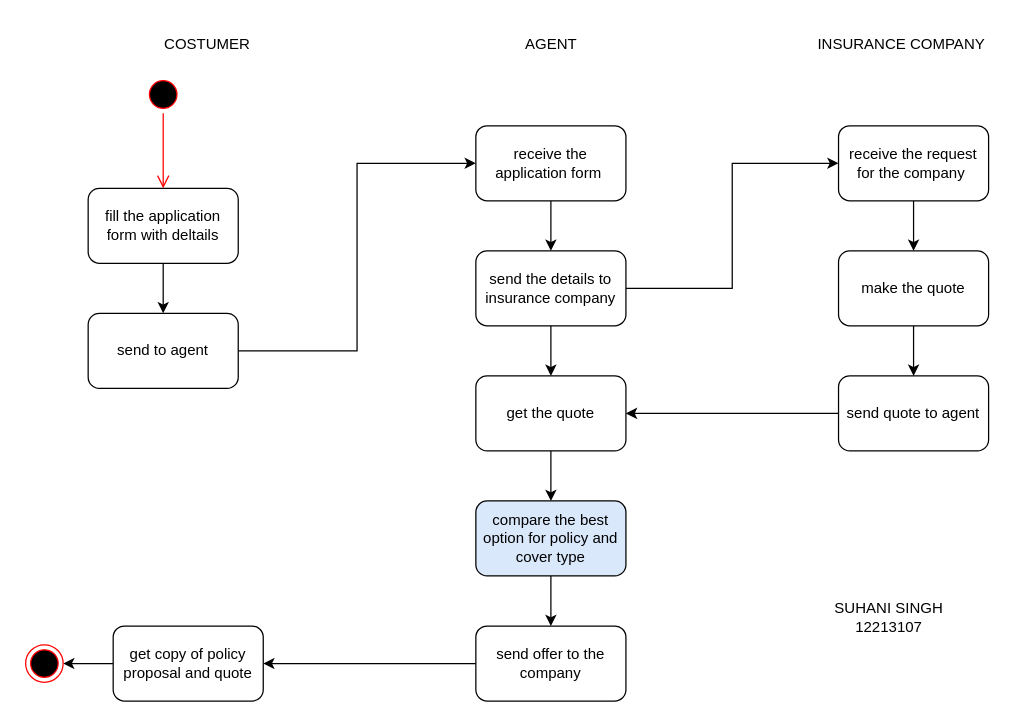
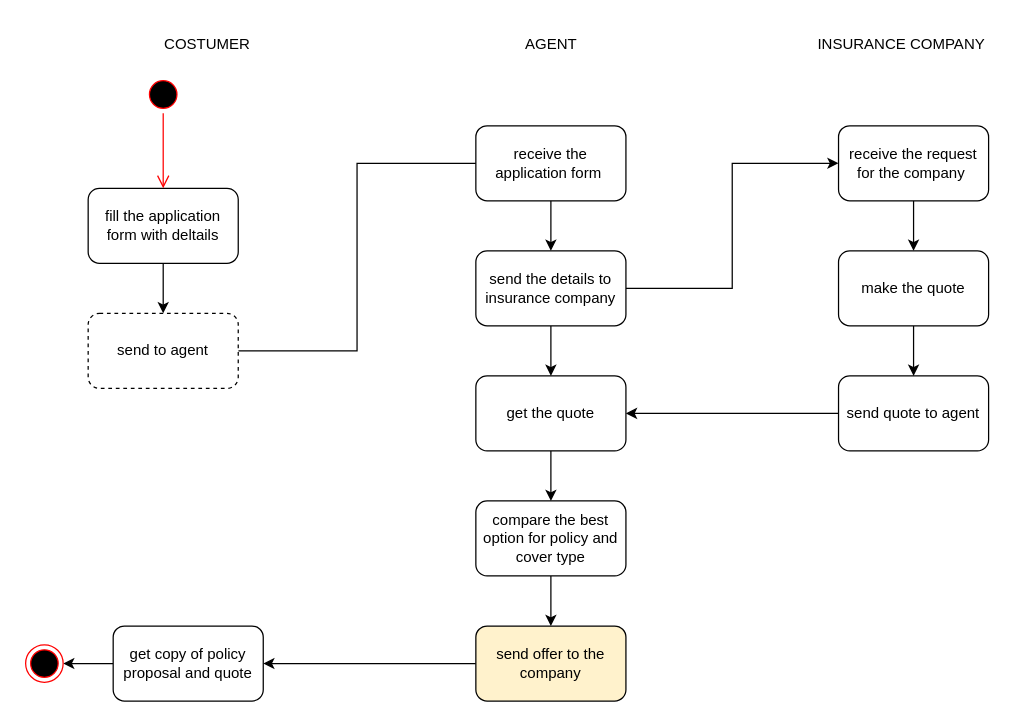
  <mxCell id="0" />
  <mxCell id="1" parent="0" />
  <mxCell id="2" style="edgeStyle=orthogonalEdgeStyle;rounded=0;orthogonalLoop=1;jettySize=auto;html=1;exitX=0.5;exitY=1;exitDx=0;exitDy=0;entryX=0.5;entryY=0;entryDx=0;entryDy=0;" edge="1" parent="1" source="3" target="14"><mxGeometry relative="1" as="geometry" /></mxCell>
  <mxCell id="3" value="fill the application form with deltails" style="rounded=1;whiteSpace=wrap;html=1;" vertex="1" parent="1"><mxGeometry x="70" y="150" width="120" height="60" as="geometry" /></mxCell>
  <mxCell id="4" style="edgeStyle=orthogonalEdgeStyle;rounded=0;orthogonalLoop=1;jettySize=auto;html=1;exitX=0.5;exitY=1;exitDx=0;exitDy=0;entryX=0.5;entryY=0;entryDx=0;entryDy=0;" edge="1" parent="1" source="5" target="24"><mxGeometry relative="1" as="geometry" /></mxCell>
  <mxCell id="5" value="get the quote" style="rounded=1;whiteSpace=wrap;html=1;" vertex="1" parent="1"><mxGeometry x="380" y="300" width="120" height="60" as="geometry" /></mxCell>
  <mxCell id="6" style="edgeStyle=orthogonalEdgeStyle;rounded=0;orthogonalLoop=1;jettySize=auto;html=1;exitX=0.5;exitY=1;exitDx=0;exitDy=0;entryX=0.5;entryY=0;entryDx=0;entryDy=0;" edge="1" parent="1" source="8" target="5"><mxGeometry relative="1" as="geometry" /></mxCell>
  <mxCell id="7" style="edgeStyle=orthogonalEdgeStyle;rounded=0;orthogonalLoop=1;jettySize=auto;html=1;exitX=1;exitY=0.5;exitDx=0;exitDy=0;entryX=0;entryY=0.5;entryDx=0;entryDy=0;" edge="1" parent="1" source="8" target="20"><mxGeometry relative="1" as="geometry" /></mxCell>
  <mxCell id="8" value="send the details to insurance company" style="rounded=1;whiteSpace=wrap;html=1;" vertex="1" parent="1"><mxGeometry x="380" y="200" width="120" height="60" as="geometry" /></mxCell>
  <mxCell id="9" style="edgeStyle=orthogonalEdgeStyle;rounded=0;orthogonalLoop=1;jettySize=auto;html=1;exitX=0.5;exitY=1;exitDx=0;exitDy=0;entryX=0.5;entryY=0;entryDx=0;entryDy=0;" edge="1" parent="1" source="10" target="8"><mxGeometry relative="1" as="geometry" /></mxCell>
  <mxCell id="10" value="receive the application form&amp;nbsp;" style="rounded=1;whiteSpace=wrap;html=1;" vertex="1" parent="1"><mxGeometry x="380" y="100" width="120" height="60" as="geometry" /></mxCell>
  <mxCell id="11" style="edgeStyle=orthogonalEdgeStyle;rounded=0;orthogonalLoop=1;jettySize=auto;html=1;exitX=0;exitY=0.5;exitDx=0;exitDy=0;entryX=1;entryY=0.5;entryDx=0;entryDy=0;" edge="1" parent="1" source="12" target="27"><mxGeometry relative="1" as="geometry" /></mxCell>
  <mxCell id="12" value="get copy of policy proposal and quote" style="rounded=1;whiteSpace=wrap;html=1;" vertex="1" parent="1"><mxGeometry x="90" y="500" width="120" height="60" as="geometry" /></mxCell>
- <mxCell id="13" style="edgeStyle=orthogonalEdgeStyle;rounded=0;orthogonalLoop=1;jettySize=auto;html=1;exitX=1;exitY=0.5;exitDx=0;exitDy=0;entryX=0;entryY=0.5;entryDx=0;entryDy=0;" edge="1" parent="1" source="14" target="10"><mxGeometry relative="1" as="geometry" /></mxCell>
- <mxCell id="14" value="send to agent" style="rounded=1;whiteSpace=wrap;html=1;" vertex="1" parent="1"><mxGeometry x="70" y="250" width="120" height="60" as="geometry" /></mxCell>
+ <mxCell id="13" style="edgeStyle=orthogonalEdgeStyle;rounded=0;orthogonalLoop=1;jettySize=auto;html=1;exitX=1;exitY=0.5;exitDx=0;exitDy=0;entryX=0;entryY=0.5;entryDx=0;entryDy=0;endArrow=none;" edge="1" parent="1" source="14" target="10"><mxGeometry relative="1" as="geometry" /></mxCell>
+ <mxCell id="14" value="send to agent" style="rounded=1;whiteSpace=wrap;html=1;dashed=1;" vertex="1" parent="1"><mxGeometry x="70" y="250" width="120" height="60" as="geometry" /></mxCell>
  <mxCell id="15" value="" style="ellipse;html=1;shape=startState;fillColor=#000000;strokeColor=#ff0000;" vertex="1" parent="1"><mxGeometry x="115" y="60" width="30" height="30" as="geometry" /></mxCell>
  <mxCell id="16" value="" style="edgeStyle=orthogonalEdgeStyle;html=1;verticalAlign=bottom;endArrow=open;endSize=8;strokeColor=#ff0000;rounded=0;" edge="1" source="15" parent="1"><mxGeometry relative="1" as="geometry"><mxPoint x="130" y="150" as="targetPoint" /></mxGeometry></mxCell>
  <mxCell id="17" style="edgeStyle=orthogonalEdgeStyle;rounded=0;orthogonalLoop=1;jettySize=auto;html=1;exitX=0.5;exitY=1;exitDx=0;exitDy=0;entryX=0.5;entryY=0;entryDx=0;entryDy=0;" edge="1" parent="1" source="18" target="26"><mxGeometry relative="1" as="geometry" /></mxCell>
  <mxCell id="18" value="make the quote" style="rounded=1;whiteSpace=wrap;html=1;" vertex="1" parent="1"><mxGeometry x="670" y="200" width="120" height="60" as="geometry" /></mxCell>
  <mxCell id="19" style="edgeStyle=orthogonalEdgeStyle;rounded=0;orthogonalLoop=1;jettySize=auto;html=1;exitX=0.5;exitY=1;exitDx=0;exitDy=0;entryX=0.5;entryY=0;entryDx=0;entryDy=0;" edge="1" parent="1" source="20" target="18"><mxGeometry relative="1" as="geometry" /></mxCell>
  <mxCell id="20" value="receive the request for the company&amp;nbsp;" style="rounded=1;whiteSpace=wrap;html=1;" vertex="1" parent="1"><mxGeometry x="670" y="100" width="120" height="60" as="geometry" /></mxCell>
  <mxCell id="21" style="edgeStyle=orthogonalEdgeStyle;rounded=0;orthogonalLoop=1;jettySize=auto;html=1;exitX=0;exitY=0.5;exitDx=0;exitDy=0;entryX=1;entryY=0.5;entryDx=0;entryDy=0;" edge="1" parent="1" source="22" target="12"><mxGeometry relative="1" as="geometry" /></mxCell>
- <mxCell id="22" value="send offer to the company" style="rounded=1;whiteSpace=wrap;html=1;" vertex="1" parent="1"><mxGeometry x="380" y="500" width="120" height="60" as="geometry" /></mxCell>
+ <mxCell id="22" value="send offer to the company" style="rounded=1;whiteSpace=wrap;html=1;fillColor=#fff2cc;" vertex="1" parent="1"><mxGeometry x="380" y="500" width="120" height="60" as="geometry" /></mxCell>
  <mxCell id="23" style="edgeStyle=orthogonalEdgeStyle;rounded=0;orthogonalLoop=1;jettySize=auto;html=1;exitX=0.5;exitY=1;exitDx=0;exitDy=0;" edge="1" parent="1" source="24" target="22"><mxGeometry relative="1" as="geometry" /></mxCell>
- <mxCell id="24" value="compare the best option for policy and cover type" style="rounded=1;whiteSpace=wrap;html=1;fillColor=#dae8fc;" vertex="1" parent="1"><mxGeometry x="380" y="400" width="120" height="60" as="geometry" /></mxCell>
+ <mxCell id="24" value="compare the best option for policy and cover type" style="rounded=1;whiteSpace=wrap;html=1;" vertex="1" parent="1"><mxGeometry x="380" y="400" width="120" height="60" as="geometry" /></mxCell>
  <mxCell id="25" style="edgeStyle=orthogonalEdgeStyle;rounded=0;orthogonalLoop=1;jettySize=auto;html=1;exitX=0;exitY=0.5;exitDx=0;exitDy=0;entryX=1;entryY=0.5;entryDx=0;entryDy=0;" edge="1" parent="1" source="26" target="5"><mxGeometry relative="1" as="geometry" /></mxCell>
  <mxCell id="26" value="send quote to agent" style="rounded=1;whiteSpace=wrap;html=1;" vertex="1" parent="1"><mxGeometry x="670" y="300" width="120" height="60" as="geometry" /></mxCell>
  <mxCell id="27" value="" style="ellipse;html=1;shape=endState;fillColor=#000000;strokeColor=#ff0000;" vertex="1" parent="1"><mxGeometry y="515" width="30" height="30" as="geometry" x="20" /></mxCell>
  <mxCell id="28" value="COSTUMER" style="text;html=1;align=center;verticalAlign=middle;resizable=0;points=[];autosize=1;strokeColor=none;fillColor=none;" vertex="1" parent="1"><mxGeometry x="120" y="20" width="90" height="30" as="geometry" /></mxCell>
  <mxCell id="29" value="AGENT" style="text;html=1;align=center;verticalAlign=middle;resizable=0;points=[];autosize=1;strokeColor=none;fillColor=none;" vertex="1" parent="1"><mxGeometry x="410" y="20" width="60" height="30" as="geometry" /></mxCell>
  <mxCell id="30" value="INSURANCE COMPANY" style="text;html=1;align=center;verticalAlign=middle;resizable=0;points=[];autosize=1;strokeColor=none;fillColor=none;" vertex="1" parent="1"><mxGeometry x="640" y="20" width="160" height="30" as="geometry" /></mxCell>
- <mxCell id="31" value="SUHANI SINGH&lt;br&gt;12213107" style="text;html=1;align=center;verticalAlign=middle;resizable=0;points=[];autosize=1;strokeColor=none;fillColor=none;" vertex="1" parent="1"><mxGeometry x="655" y="473" width="110" height="40" as="geometry" /></mxCell>
